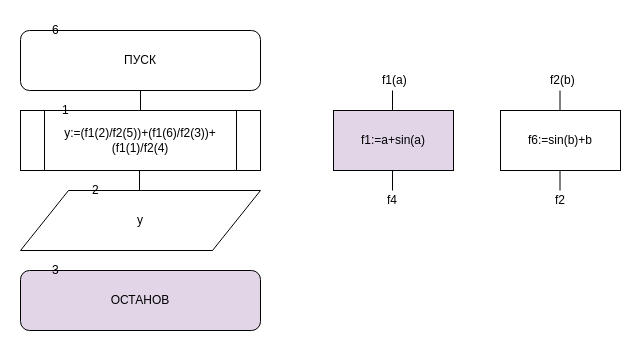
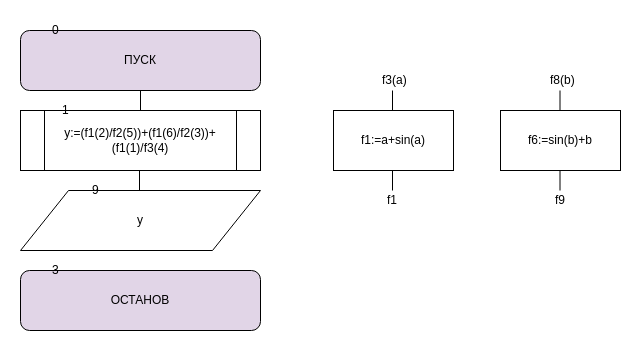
  <mxCell id="0" />
  <mxCell id="1" parent="0" />
- <mxCell id="2" value="ПУСК" style="rounded=1;whiteSpace=wrap;html=1;" vertex="1" parent="1"><mxGeometry x="20" y="30" width="240" height="60" as="geometry" /></mxCell>
- <mxCell id="3" value="y:=(f1(2)/f2(5))+(f1(6)/f2(3))+(f1(1)/f2(4)" style="shape=process;whiteSpace=wrap;html=1;backgroundOutline=1;" vertex="1" parent="1"><mxGeometry x="20" y="110" width="240" height="60" as="geometry" /></mxCell>
+ <mxCell id="2" value="ПУСК" style="rounded=1;whiteSpace=wrap;html=1;fillColor=#e1d5e7;" vertex="1" parent="1"><mxGeometry x="20" y="30" width="240" height="60" as="geometry" /></mxCell>
+ <mxCell id="3" value="y:=(f1(2)/f2(5))+(f1(6)/f2(3))+(f1(1)/f3(4)" style="shape=process;whiteSpace=wrap;html=1;backgroundOutline=1;" vertex="1" parent="1"><mxGeometry x="20" y="110" width="240" height="60" as="geometry" /></mxCell>
  <mxCell id="4" value="y" style="shape=parallelogram;perimeter=parallelogramPerimeter;whiteSpace=wrap;html=1;" vertex="1" parent="1"><mxGeometry x="20" y="190" width="240" height="60" as="geometry" /></mxCell>
  <mxCell id="5" value="ОСТАНОВ" style="rounded=1;whiteSpace=wrap;html=1;fillColor=#e1d5e7;" vertex="1" parent="1"><mxGeometry x="20" y="270" width="240" height="60" as="geometry" /></mxCell>
  <mxCell id="6" value="" style="endArrow=none;html=1;entryX=0.5;entryY=1;entryDx=0;entryDy=0;exitX=0.5;exitY=0;exitDx=0;exitDy=0;" edge="1" parent="1"><mxGeometry width="50" height="50" relative="1" as="geometry"><mxPoint x="139" y="190" as="sourcePoint" /><mxPoint x="139" y="170" as="targetPoint" /></mxGeometry></mxCell>
  <mxCell id="7" value="" style="endArrow=none;html=1;entryX=0.5;entryY=1;entryDx=0;entryDy=0;exitX=0.5;exitY=0;exitDx=0;exitDy=0;" edge="1" parent="1"><mxGeometry width="50" height="50" relative="1" as="geometry"><mxPoint x="140" y="110" as="sourcePoint" /><mxPoint x="140" y="90" as="targetPoint" /></mxGeometry></mxCell>
- <mxCell id="8" value="6" style="text;html=1;resizable=0;points=[];autosize=1;align=left;verticalAlign=top;spacingTop=-4;" vertex="1" parent="1"><mxGeometry x="50" y="20" width="20" height="20" as="geometry" /></mxCell>
+ <mxCell id="8" value="0" style="text;html=1;resizable=0;points=[];autosize=1;align=left;verticalAlign=top;spacingTop=-4;" vertex="1" parent="1"><mxGeometry x="50" y="20" width="20" height="20" as="geometry" /></mxCell>
  <mxCell id="9" value="1" style="text;html=1;resizable=0;points=[];autosize=1;align=left;verticalAlign=top;spacingTop=-4;" vertex="1" parent="1"><mxGeometry x="60" y="100" width="20" height="20" as="geometry" /></mxCell>
- <mxCell id="10" value="2" style="text;html=1;resizable=0;points=[];autosize=1;align=left;verticalAlign=top;spacingTop=-4;" vertex="1" parent="1"><mxGeometry x="90" y="180" width="20" height="20" as="geometry" /></mxCell>
+ <mxCell id="10" value="9" style="text;html=1;resizable=0;points=[];autosize=1;align=left;verticalAlign=top;spacingTop=-4;" vertex="1" parent="1"><mxGeometry x="90" y="180" width="20" height="20" as="geometry" /></mxCell>
  <mxCell id="11" value="3" style="text;html=1;resizable=0;points=[];autosize=1;align=left;verticalAlign=top;spacingTop=-4;" vertex="1" parent="1"><mxGeometry x="50" y="260" width="20" height="20" as="geometry" /></mxCell>
- <mxCell id="12" value="f1:=a+sin(a)" style="rounded=0;whiteSpace=wrap;html=1;fillColor=#e1d5e7;" vertex="1" parent="1"><mxGeometry x="333" y="110" width="120" height="60" as="geometry" /></mxCell>
+ <mxCell id="12" value="f1:=a+sin(a)" style="rounded=0;whiteSpace=wrap;html=1;" vertex="1" parent="1"><mxGeometry x="333" y="110" width="120" height="60" as="geometry" /></mxCell>
  <mxCell id="13" value="f6:=sin(b)+b" style="rounded=0;whiteSpace=wrap;html=1;" vertex="1" parent="1"><mxGeometry x="500" y="110" width="120" height="60" as="geometry" /></mxCell>
  <mxCell id="14" value="" style="endArrow=none;html=1;entryX=0.5;entryY=1;entryDx=0;entryDy=0;exitX=0.5;exitY=0;exitDx=0;exitDy=0;" edge="1" parent="1"><mxGeometry width="50" height="50" relative="1" as="geometry"><mxPoint x="392" y="110" as="sourcePoint" /><mxPoint x="392" y="90" as="targetPoint" /></mxGeometry></mxCell>
  <mxCell id="15" value="" style="endArrow=none;html=1;entryX=0.5;entryY=1;entryDx=0;entryDy=0;exitX=0.5;exitY=0;exitDx=0;exitDy=0;" edge="1" parent="1"><mxGeometry width="50" height="50" relative="1" as="geometry"><mxPoint x="392" y="190" as="sourcePoint" /><mxPoint x="392" y="170" as="targetPoint" /></mxGeometry></mxCell>
  <mxCell id="16" value="" style="endArrow=none;html=1;entryX=0.5;entryY=1;entryDx=0;entryDy=0;exitX=0.5;exitY=0;exitDx=0;exitDy=0;" edge="1" parent="1"><mxGeometry width="50" height="50" relative="1" as="geometry"><mxPoint x="559.5" y="110" as="sourcePoint" /><mxPoint x="559.5" y="90" as="targetPoint" /></mxGeometry></mxCell>
  <mxCell id="17" value="" style="endArrow=none;html=1;entryX=0.5;entryY=1;entryDx=0;entryDy=0;exitX=0.5;exitY=0;exitDx=0;exitDy=0;" edge="1" parent="1"><mxGeometry width="50" height="50" relative="1" as="geometry"><mxPoint x="559.5" y="190" as="sourcePoint" /><mxPoint x="559.5" y="170" as="targetPoint" /></mxGeometry></mxCell>
- <mxCell id="18" value="f1(a)" style="text;html=1;resizable=0;points=[];autosize=1;align=left;verticalAlign=top;spacingTop=-4;" vertex="1" parent="1"><mxGeometry x="380" y="70" width="40" height="20" as="geometry" /></mxCell>
- <mxCell id="19" value="f4" style="text;html=1;resizable=0;points=[];autosize=1;align=left;verticalAlign=top;spacingTop=-4;" vertex="1" parent="1"><mxGeometry x="385" y="190" width="30" height="20" as="geometry" /></mxCell>
- <mxCell id="20" value="f2" style="text;html=1;resizable=0;points=[];autosize=1;align=left;verticalAlign=top;spacingTop=-4;" vertex="1" parent="1"><mxGeometry x="553" y="190" width="30" height="20" as="geometry" /></mxCell>
- <mxCell id="21" value="f2(b)" style="text;html=1;resizable=0;points=[];autosize=1;align=left;verticalAlign=top;spacingTop=-4;" vertex="1" parent="1"><mxGeometry x="548" y="70" width="40" height="20" as="geometry" /></mxCell>
+ <mxCell id="18" value="f3(a)" style="text;html=1;resizable=0;points=[];autosize=1;align=left;verticalAlign=top;spacingTop=-4;" vertex="1" parent="1"><mxGeometry x="380" y="70" width="40" height="20" as="geometry" /></mxCell>
+ <mxCell id="19" value="f1" style="text;html=1;resizable=0;points=[];autosize=1;align=left;verticalAlign=top;spacingTop=-4;" vertex="1" parent="1"><mxGeometry x="385" y="190" width="30" height="20" as="geometry" /></mxCell>
+ <mxCell id="20" value="f9" style="text;html=1;resizable=0;points=[];autosize=1;align=left;verticalAlign=top;spacingTop=-4;" vertex="1" parent="1"><mxGeometry x="553" y="190" width="30" height="20" as="geometry" /></mxCell>
+ <mxCell id="21" value="f8(b)" style="text;html=1;resizable=0;points=[];autosize=1;align=left;verticalAlign=top;spacingTop=-4;" vertex="1" parent="1"><mxGeometry x="548" y="70" width="40" height="20" as="geometry" /></mxCell>
